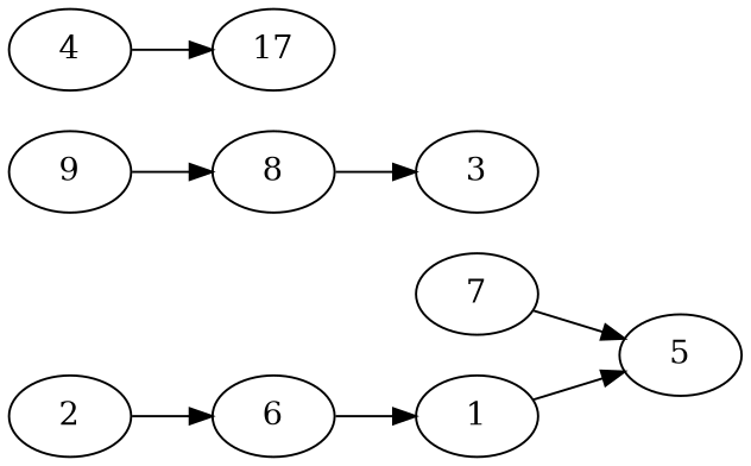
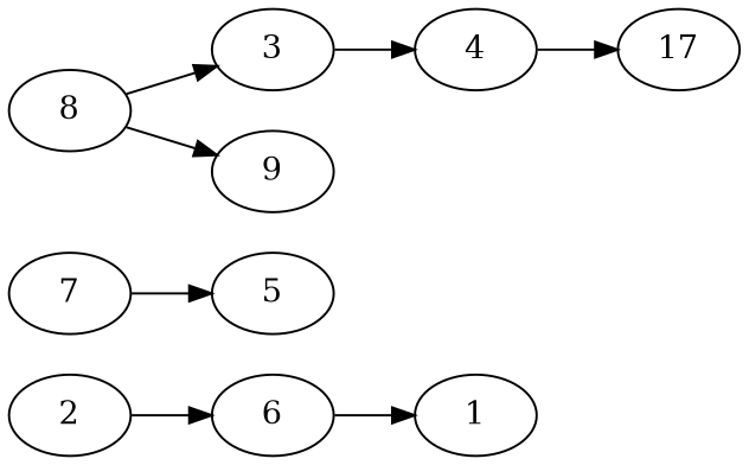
  digraph {
    rankdir=LR
    1 [alpha=47.49]
    5 [alpha=31.96]
    6 [alpha=34.80]
    7 [alpha=25.85]
    2 [alpha=21.75]
    3 [alpha=44.92]
    4 [alpha=25.82]
    n8 [alpha=24.15 label=17]
    8 [alpha=41.27]
    9 [alpha=40.38]
-   1 -> 5
    6 -> 1
    7 -> 5
    2 -> 6
+   3 -> 4
    4 -> n8
    8 -> 3
-   9 -> 8
+   8 -> 9
  }
